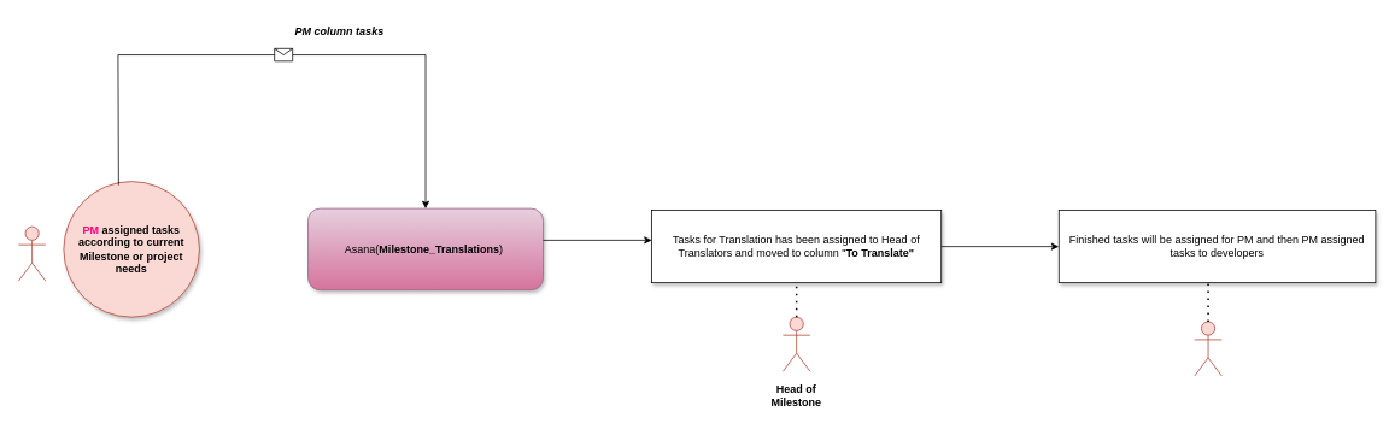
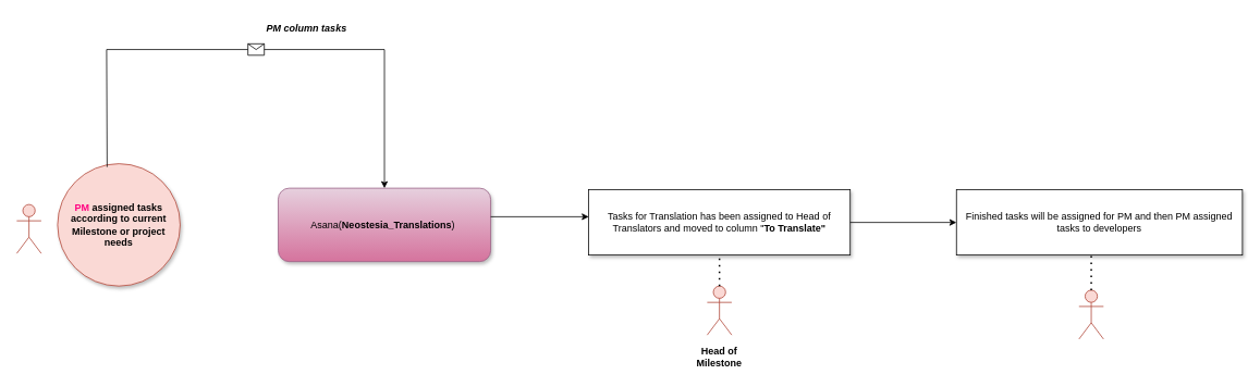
  <mxCell id="0" />
  <mxCell id="1" parent="0" />
- <mxCell id="2" value="Asana(&lt;b&gt;Milestone_Translations&lt;/b&gt;)&amp;nbsp;" style="rounded=1;whiteSpace=wrap;html=1;fillColor=#e6d0de;strokeColor=#996185;shadow=1;gradientColor=#d5739d;" parent="1" vertex="1"><mxGeometry x="340" y="230" width="260" height="90" as="geometry" /></mxCell>
+ <mxCell id="2" value="Asana(&lt;b&gt;Neostesia_Translations&lt;/b&gt;)&amp;nbsp;" style="rounded=1;whiteSpace=wrap;html=1;fillColor=#e6d0de;strokeColor=#996185;shadow=1;gradientColor=#d5739d;" parent="1" vertex="1"><mxGeometry x="340" y="230" width="260" height="90" as="geometry" /></mxCell>
  <mxCell id="3" value="&lt;b&gt;&lt;font color=&quot;#ff0080&quot;&gt;PM&lt;/font&gt; assigned tasks according to current Milestone or project needs&lt;/b&gt;" style="ellipse;whiteSpace=wrap;html=1;fillColor=#fad9d5;strokeColor=#ae4132;shadow=1;" parent="1" vertex="1"><mxGeometry x="70" y="200" width="150" height="150" as="geometry" /></mxCell>
  <mxCell id="4" value="Actor" style="shape=umlActor;verticalLabelPosition=bottom;verticalAlign=top;html=1;outlineConnect=0;noLabel=1;fillColor=#fad9d5;strokeColor=#ae4132;" parent="1" vertex="1"><mxGeometry x="20" y="250" width="30" height="60" as="geometry" /></mxCell>
  <mxCell id="5" value="" style="endArrow=classic;html=1;rounded=0;entryX=0.5;entryY=0;entryDx=0;entryDy=0;exitX=0.404;exitY=0.027;exitDx=0;exitDy=0;exitPerimeter=0;" parent="1" target="2" edge="1" source="3"><mxGeometry relative="1" as="geometry"><mxPoint x="130" y="120" as="sourcePoint" /><mxPoint x="350" y="470" as="targetPoint" /><Array as="points"><mxPoint x="130" y="60" /><mxPoint x="470" y="60" /></Array></mxGeometry></mxCell>
  <mxCell id="6" value="" style="shape=message;html=1;outlineConnect=0;" parent="5" vertex="1"><mxGeometry width="20" height="14" relative="1" as="geometry"><mxPoint x="-10" y="-7" as="offset" /></mxGeometry></mxCell>
  <mxCell id="7" value="Tasks for Translation has been assigned to Head of Translators and moved to column &quot;&lt;b&gt;To Translate&quot;&lt;/b&gt;" style="rounded=0;whiteSpace=wrap;html=1;shadow=1;" parent="1" vertex="1"><mxGeometry x="720" y="232" width="320" height="80" as="geometry" /></mxCell>
  <mxCell id="8" value="&lt;i&gt;&lt;b&gt;PM column tasks&lt;/b&gt;&lt;/i&gt;" style="text;html=1;strokeColor=none;fillColor=none;align=center;verticalAlign=middle;whiteSpace=wrap;rounded=0;" parent="1" vertex="1"><mxGeometry x="280" y="20" width="190" height="30" as="geometry" /></mxCell>
  <mxCell id="9" value="" style="endArrow=classic;html=1;rounded=0;" parent="1" edge="1"><mxGeometry width="50" height="50" relative="1" as="geometry"><mxPoint x="600" y="265" as="sourcePoint" /><mxPoint x="720" y="265" as="targetPoint" /></mxGeometry></mxCell>
  <mxCell id="10" value="Actor" style="shape=umlActor;verticalLabelPosition=bottom;verticalAlign=top;html=1;outlineConnect=0;noLabel=1;fillColor=#fad9d5;strokeColor=#ae4132;" parent="1" vertex="1"><mxGeometry x="865" y="350" width="30" height="60" as="geometry" /></mxCell>
  <mxCell id="11" value="&lt;b&gt;Head of Milestone&lt;/b&gt;" style="text;html=1;strokeColor=none;fillColor=none;align=center;verticalAlign=middle;whiteSpace=wrap;rounded=0;" parent="1" vertex="1"><mxGeometry x="850" y="422" width="60" height="30" as="geometry" /></mxCell>
  <mxCell id="12" value="" style="endArrow=none;dashed=1;html=1;dashPattern=1 3;strokeWidth=2;rounded=0;exitX=0.5;exitY=0;exitDx=0;exitDy=0;exitPerimeter=0;entryX=0.5;entryY=1;entryDx=0;entryDy=0;" edge="1" parent="1" source="10" target="7"><mxGeometry width="50" height="50" relative="1" as="geometry"><mxPoint x="530" y="300" as="sourcePoint" /><mxPoint x="580" y="250" as="targetPoint" /></mxGeometry></mxCell>
  <mxCell id="13" value="Finished tasks will be assigned for PM and then PM assigned tasks to developers" style="rounded=0;whiteSpace=wrap;html=1;shadow=1;" vertex="1" parent="1"><mxGeometry x="1170" y="232" width="350" height="80" as="geometry" /></mxCell>
  <mxCell id="14" value="Actor" style="shape=umlActor;verticalLabelPosition=bottom;verticalAlign=top;html=1;outlineConnect=0;noLabel=1;fillColor=#fad9d5;strokeColor=#ae4132;" vertex="1" parent="1"><mxGeometry x="1320" y="355" width="30" height="60" as="geometry" /></mxCell>
  <mxCell id="15" value="" style="endArrow=none;dashed=1;html=1;dashPattern=1 3;strokeWidth=2;rounded=0;exitX=0.5;exitY=0;exitDx=0;exitDy=0;exitPerimeter=0;" edge="1" parent="1" source="14"><mxGeometry width="50" height="50" relative="1" as="geometry"><mxPoint x="1050" y="330" as="sourcePoint" /><mxPoint x="1335" y="310" as="targetPoint" /></mxGeometry></mxCell>
  <mxCell id="16" value="" style="endArrow=classic;html=1;rounded=0;exitX=1;exitY=0.5;exitDx=0;exitDy=0;entryX=0;entryY=0.5;entryDx=0;entryDy=0;" edge="1" parent="1" source="7" target="13"><mxGeometry width="50" height="50" relative="1" as="geometry"><mxPoint x="1050" y="330" as="sourcePoint" /><mxPoint x="1100" y="280" as="targetPoint" /></mxGeometry></mxCell>
